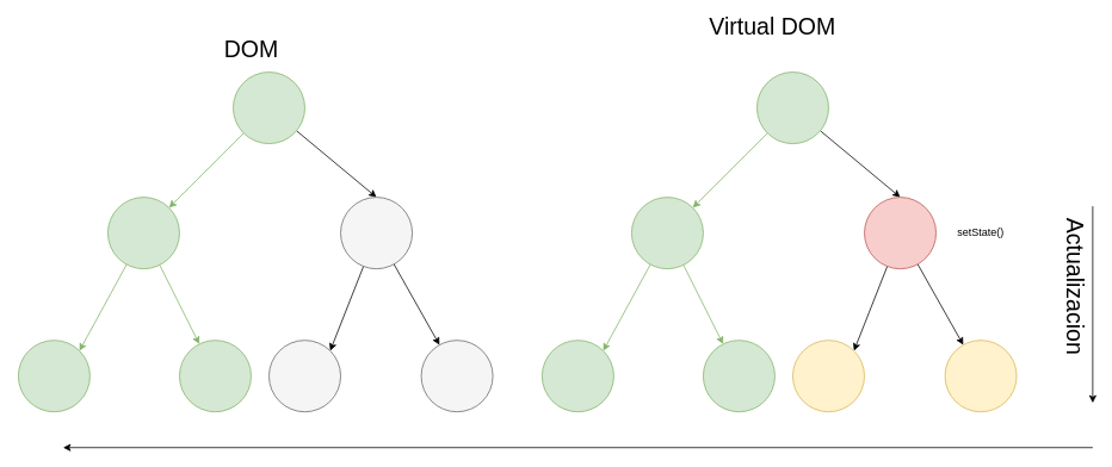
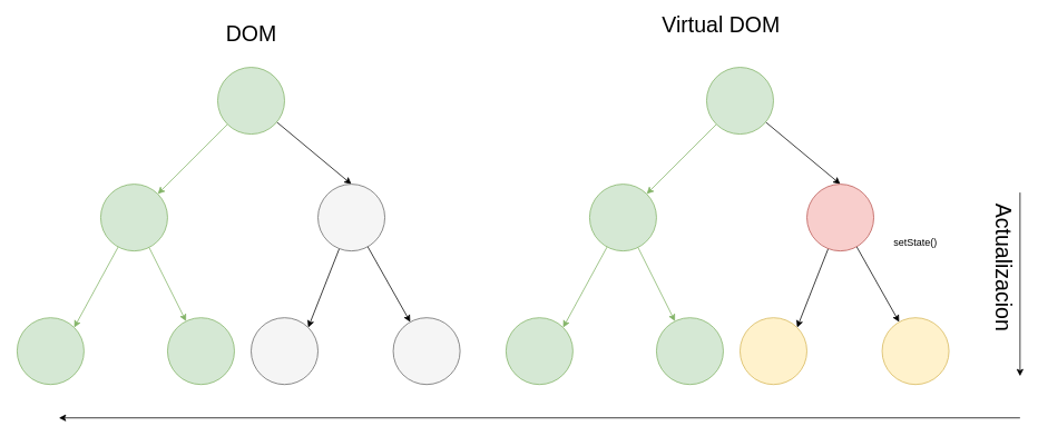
  <mxCell id="0" />
  <mxCell id="1" parent="0" />
  <mxCell id="2" value="" style="rounded=0;orthogonalLoop=1;jettySize=auto;html=1;fillColor=#d5e8d4;strokeColor=#82b366;" edge="1" parent="1" source="4" target="7"><mxGeometry relative="1" as="geometry" /></mxCell>
  <mxCell id="3" style="edgeStyle=none;rounded=0;orthogonalLoop=1;jettySize=auto;html=1;entryX=0.5;entryY=0;entryDx=0;entryDy=0;" edge="1" parent="1" source="4" target="12"><mxGeometry relative="1" as="geometry" /></mxCell>
  <mxCell id="4" value="" style="ellipse;whiteSpace=wrap;html=1;aspect=fixed;fillColor=#d5e8d4;strokeColor=#82b366;" vertex="1" parent="1"><mxGeometry x="845" y="80" width="80" height="80" as="geometry" /></mxCell>
  <mxCell id="5" style="edgeStyle=none;rounded=0;orthogonalLoop=1;jettySize=auto;html=1;entryX=1;entryY=0;entryDx=0;entryDy=0;fillColor=#d5e8d4;strokeColor=#82b366;" edge="1" parent="1" source="7" target="8"><mxGeometry relative="1" as="geometry" /></mxCell>
  <mxCell id="6" style="edgeStyle=none;rounded=0;orthogonalLoop=1;jettySize=auto;html=1;fillColor=#d5e8d4;strokeColor=#82b366;" edge="1" parent="1" source="7" target="9"><mxGeometry relative="1" as="geometry" /></mxCell>
  <mxCell id="7" value="" style="ellipse;whiteSpace=wrap;html=1;aspect=fixed;fillColor=#d5e8d4;strokeColor=#82b366;" vertex="1" parent="1"><mxGeometry x="705" y="220" width="80" height="80" as="geometry" /></mxCell>
  <mxCell id="8" value="" style="ellipse;whiteSpace=wrap;html=1;aspect=fixed;fillColor=#d5e8d4;strokeColor=#82b366;" vertex="1" parent="1"><mxGeometry x="605" y="380" width="80" height="80" as="geometry" /></mxCell>
  <mxCell id="9" value="" style="ellipse;whiteSpace=wrap;html=1;aspect=fixed;fillColor=#d5e8d4;strokeColor=#82b366;" vertex="1" parent="1"><mxGeometry x="785" y="380" width="80" height="80" as="geometry" /></mxCell>
  <mxCell id="10" style="edgeStyle=none;rounded=0;orthogonalLoop=1;jettySize=auto;html=1;entryX=1;entryY=0;entryDx=0;entryDy=0;" edge="1" parent="1" source="12" target="13"><mxGeometry relative="1" as="geometry" /></mxCell>
  <mxCell id="11" style="edgeStyle=none;rounded=0;orthogonalLoop=1;jettySize=auto;html=1;" edge="1" parent="1" source="12" target="14"><mxGeometry relative="1" as="geometry" /></mxCell>
  <mxCell id="12" value="" style="ellipse;whiteSpace=wrap;html=1;aspect=fixed;fillColor=#f8cecc;strokeColor=#b85450;" vertex="1" parent="1"><mxGeometry x="965" y="220" width="80" height="80" as="geometry" /></mxCell>
  <mxCell id="13" value="" style="ellipse;whiteSpace=wrap;html=1;aspect=fixed;fillColor=#fff2cc;strokeColor=#d6b656;" vertex="1" parent="1"><mxGeometry x="885" y="380" width="80" height="80" as="geometry" /></mxCell>
  <mxCell id="14" value="" style="ellipse;whiteSpace=wrap;html=1;aspect=fixed;fillColor=#fff2cc;strokeColor=#d6b656;" vertex="1" parent="1"><mxGeometry x="1055" y="380" width="80" height="80" as="geometry" /></mxCell>
  <mxCell id="15" value="Virtual DOM" style="text;html=1;strokeColor=none;fillColor=none;align=center;verticalAlign=middle;whiteSpace=wrap;rounded=0;fontSize=26;" vertex="1" parent="1"><mxGeometry x="695" y="20" width="335" height="20" as="geometry" /></mxCell>
- <mxCell id="16" value="setState()" style="text;html=1;strokeColor=none;fillColor=none;align=center;verticalAlign=middle;whiteSpace=wrap;rounded=0;" vertex="1" parent="1"><mxGeometry x="1075" y="250" width="40" height="20" as="geometry" /></mxCell>
+ <mxCell id="16" value="setState()" style="text;html=1;strokeColor=none;fillColor=none;align=center;verticalAlign=middle;whiteSpace=wrap;rounded=0;" vertex="1" parent="1"><mxGeometry x="1075" y="280" width="40" height="20" as="geometry" /></mxCell>
  <mxCell id="17" value="" style="endArrow=classic;html=1;fontSize=26;" edge="1" parent="1"><mxGeometry width="50" height="50" relative="1" as="geometry"><mxPoint x="1220" y="230" as="sourcePoint" /><mxPoint x="1220" y="450" as="targetPoint" /></mxGeometry></mxCell>
  <mxCell id="18" value="Actualizacion" style="text;html=1;strokeColor=none;fillColor=none;align=center;verticalAlign=middle;whiteSpace=wrap;rounded=0;fontSize=26;rotation=90;" vertex="1" parent="1"><mxGeometry x="1180" y="310" width="40" height="20" as="geometry" /></mxCell>
  <mxCell id="19" value="" style="endArrow=classic;html=1;fontSize=26;" edge="1" parent="1"><mxGeometry width="50" height="50" relative="1" as="geometry"><mxPoint x="1220" y="500" as="sourcePoint" /><mxPoint x="70" y="500" as="targetPoint" /></mxGeometry></mxCell>
  <mxCell id="20" value="" style="rounded=0;orthogonalLoop=1;jettySize=auto;html=1;fillColor=#d5e8d4;strokeColor=#82b366;" edge="1" parent="1" source="22" target="25"><mxGeometry relative="1" as="geometry" /></mxCell>
  <mxCell id="21" style="edgeStyle=none;rounded=0;orthogonalLoop=1;jettySize=auto;html=1;entryX=0.5;entryY=0;entryDx=0;entryDy=0;" edge="1" parent="1" source="22" target="30"><mxGeometry relative="1" as="geometry" /></mxCell>
  <mxCell id="22" value="" style="ellipse;whiteSpace=wrap;html=1;aspect=fixed;fillColor=#d5e8d4;strokeColor=#82b366;" vertex="1" parent="1"><mxGeometry x="260" y="80" width="80" height="80" as="geometry" /></mxCell>
  <mxCell id="23" style="edgeStyle=none;rounded=0;orthogonalLoop=1;jettySize=auto;html=1;entryX=1;entryY=0;entryDx=0;entryDy=0;fillColor=#d5e8d4;strokeColor=#82b366;" edge="1" parent="1" source="25" target="26"><mxGeometry relative="1" as="geometry" /></mxCell>
  <mxCell id="24" style="edgeStyle=none;rounded=0;orthogonalLoop=1;jettySize=auto;html=1;fillColor=#d5e8d4;strokeColor=#82b366;" edge="1" parent="1" source="25" target="27"><mxGeometry relative="1" as="geometry" /></mxCell>
  <mxCell id="25" value="" style="ellipse;whiteSpace=wrap;html=1;aspect=fixed;fillColor=#d5e8d4;strokeColor=#82b366;" vertex="1" parent="1"><mxGeometry x="120" y="220" width="80" height="80" as="geometry" /></mxCell>
  <mxCell id="26" value="" style="ellipse;whiteSpace=wrap;html=1;aspect=fixed;fillColor=#d5e8d4;strokeColor=#82b366;" vertex="1" parent="1"><mxGeometry x="20" y="380" width="80" height="80" as="geometry" /></mxCell>
  <mxCell id="27" value="" style="ellipse;whiteSpace=wrap;html=1;aspect=fixed;fillColor=#d5e8d4;strokeColor=#82b366;" vertex="1" parent="1"><mxGeometry x="200" y="380" width="80" height="80" as="geometry" /></mxCell>
  <mxCell id="28" style="edgeStyle=none;rounded=0;orthogonalLoop=1;jettySize=auto;html=1;entryX=1;entryY=0;entryDx=0;entryDy=0;" edge="1" parent="1" source="30" target="31"><mxGeometry relative="1" as="geometry" /></mxCell>
  <mxCell id="29" style="edgeStyle=none;rounded=0;orthogonalLoop=1;jettySize=auto;html=1;" edge="1" parent="1" source="30" target="32"><mxGeometry relative="1" as="geometry" /></mxCell>
  <mxCell id="30" value="" style="ellipse;whiteSpace=wrap;html=1;aspect=fixed;fillColor=#f5f5f5;strokeColor=#666666;fontColor=#333333;" vertex="1" parent="1"><mxGeometry x="380" y="220" width="80" height="80" as="geometry" /></mxCell>
  <mxCell id="31" value="" style="ellipse;whiteSpace=wrap;html=1;aspect=fixed;fillColor=#f5f5f5;strokeColor=#666666;fontColor=#333333;" vertex="1" parent="1"><mxGeometry x="300" y="380" width="80" height="80" as="geometry" /></mxCell>
  <mxCell id="32" value="" style="ellipse;whiteSpace=wrap;html=1;aspect=fixed;fillColor=#f5f5f5;strokeColor=#666666;fontColor=#333333;" vertex="1" parent="1"><mxGeometry x="470" y="380" width="80" height="80" as="geometry" /></mxCell>
- <mxCell id="33" value="DOM" style="text;html=1;strokeColor=none;fillColor=none;align=center;verticalAlign=middle;whiteSpace=wrap;rounded=0;fontSize=26;" vertex="1" parent="1"><mxGeometry x="112.5" y="45" width="335" height="20" as="geometry" /></mxCell>
+ <mxCell id="33" value="DOM" style="text;html=1;strokeColor=none;fillColor=none;align=center;verticalAlign=middle;whiteSpace=wrap;rounded=0;fontSize=26;" vertex="1" parent="1"><mxGeometry x="132.5" y="30" width="335" height="20" as="geometry" /></mxCell>
